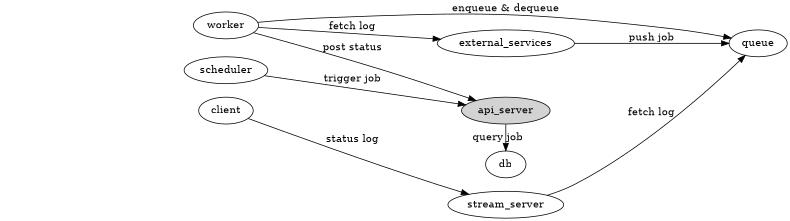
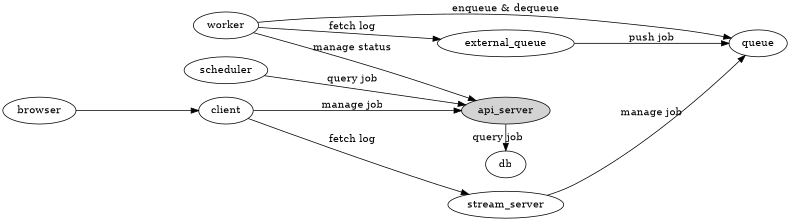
  digraph {
    rankdir=LR
    ranksep=2.0
    api_server [style=filled]
    db
    worker
    queue
-   external_services
+   external_services [label=external_queue]
    scheduler
    client
    stream_server
+   browser
    subgraph sub_1 {
      rank=same
      api_server
      db
    }
    api_server -> db [label="query job"]
-   worker -> api_server [label="post status"]
+   worker -> api_server [label="manage status"]
    worker -> queue [label="enqueue & dequeue"]
    worker -> external_services [label="fetch log"]
    external_services -> queue [label="push job" weight=10]
-   scheduler -> api_server [label="trigger job"]
-   client -> stream_server [label="status log"]
-   stream_server -> queue [label="fetch log"]
+   scheduler -> api_server [label="query job"]
+   client -> api_server [label="manage job" weight=10]
+   client -> stream_server [label="fetch log"]
+   stream_server -> queue [label="manage job"]
+   browser -> client
  }
